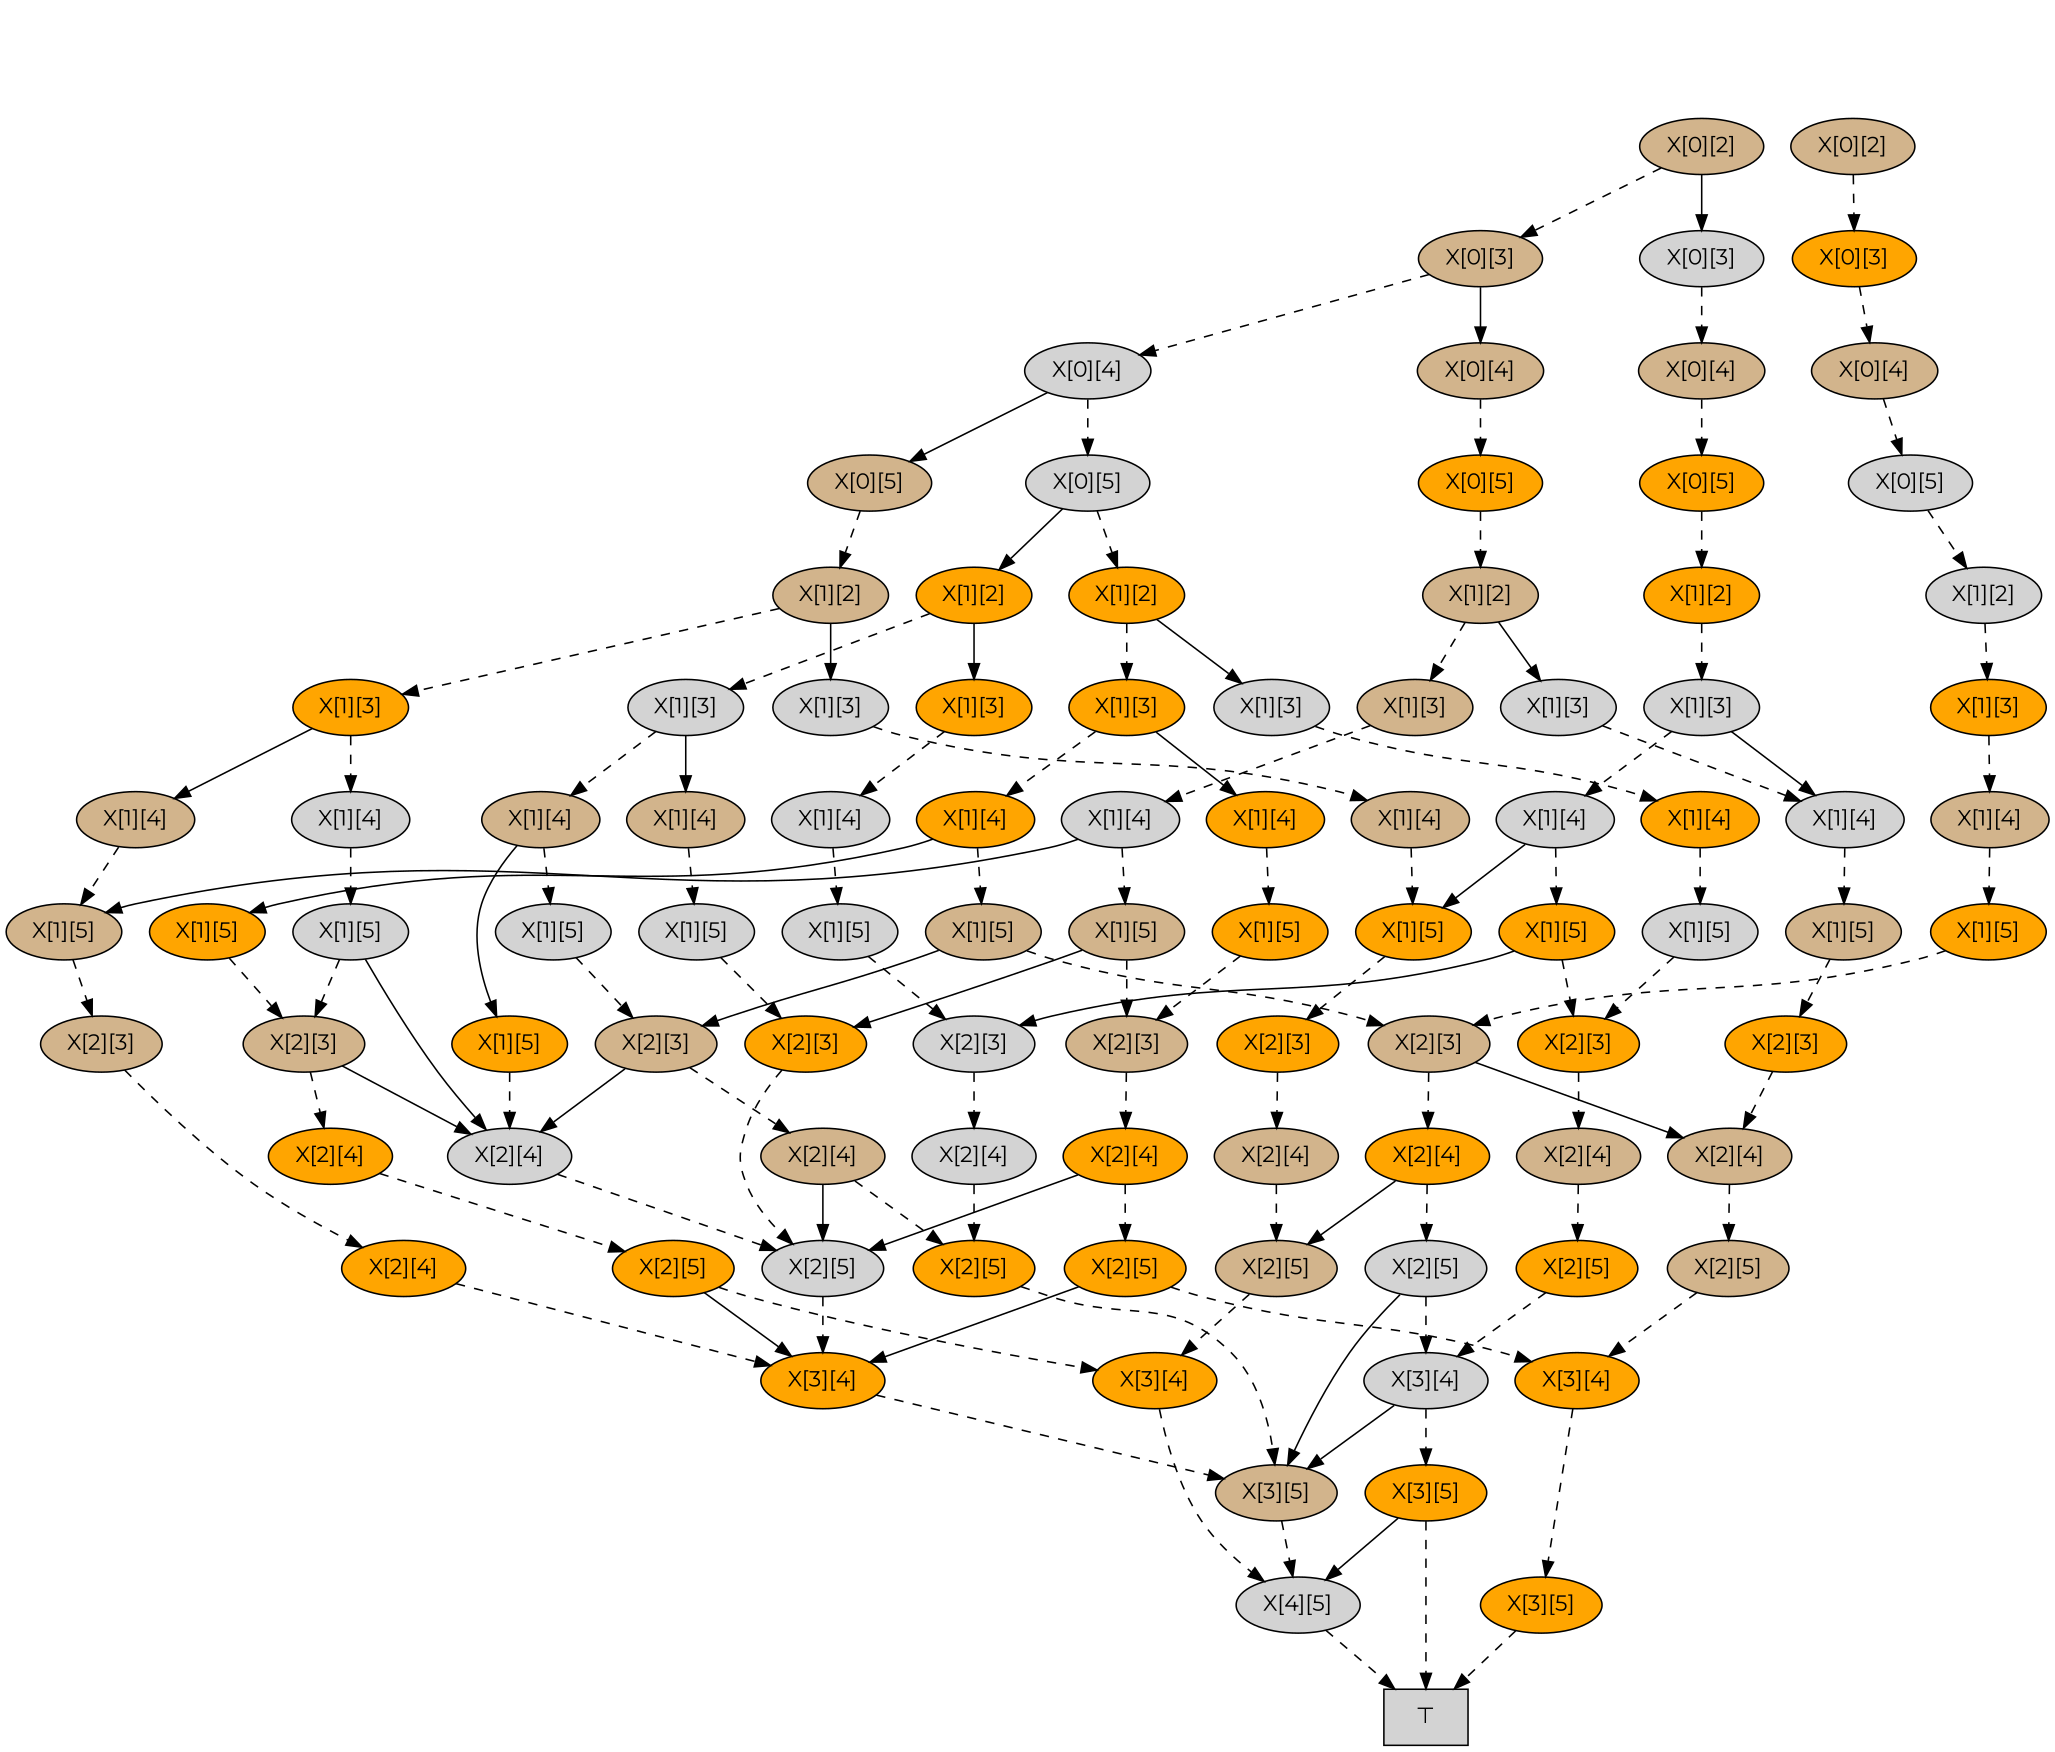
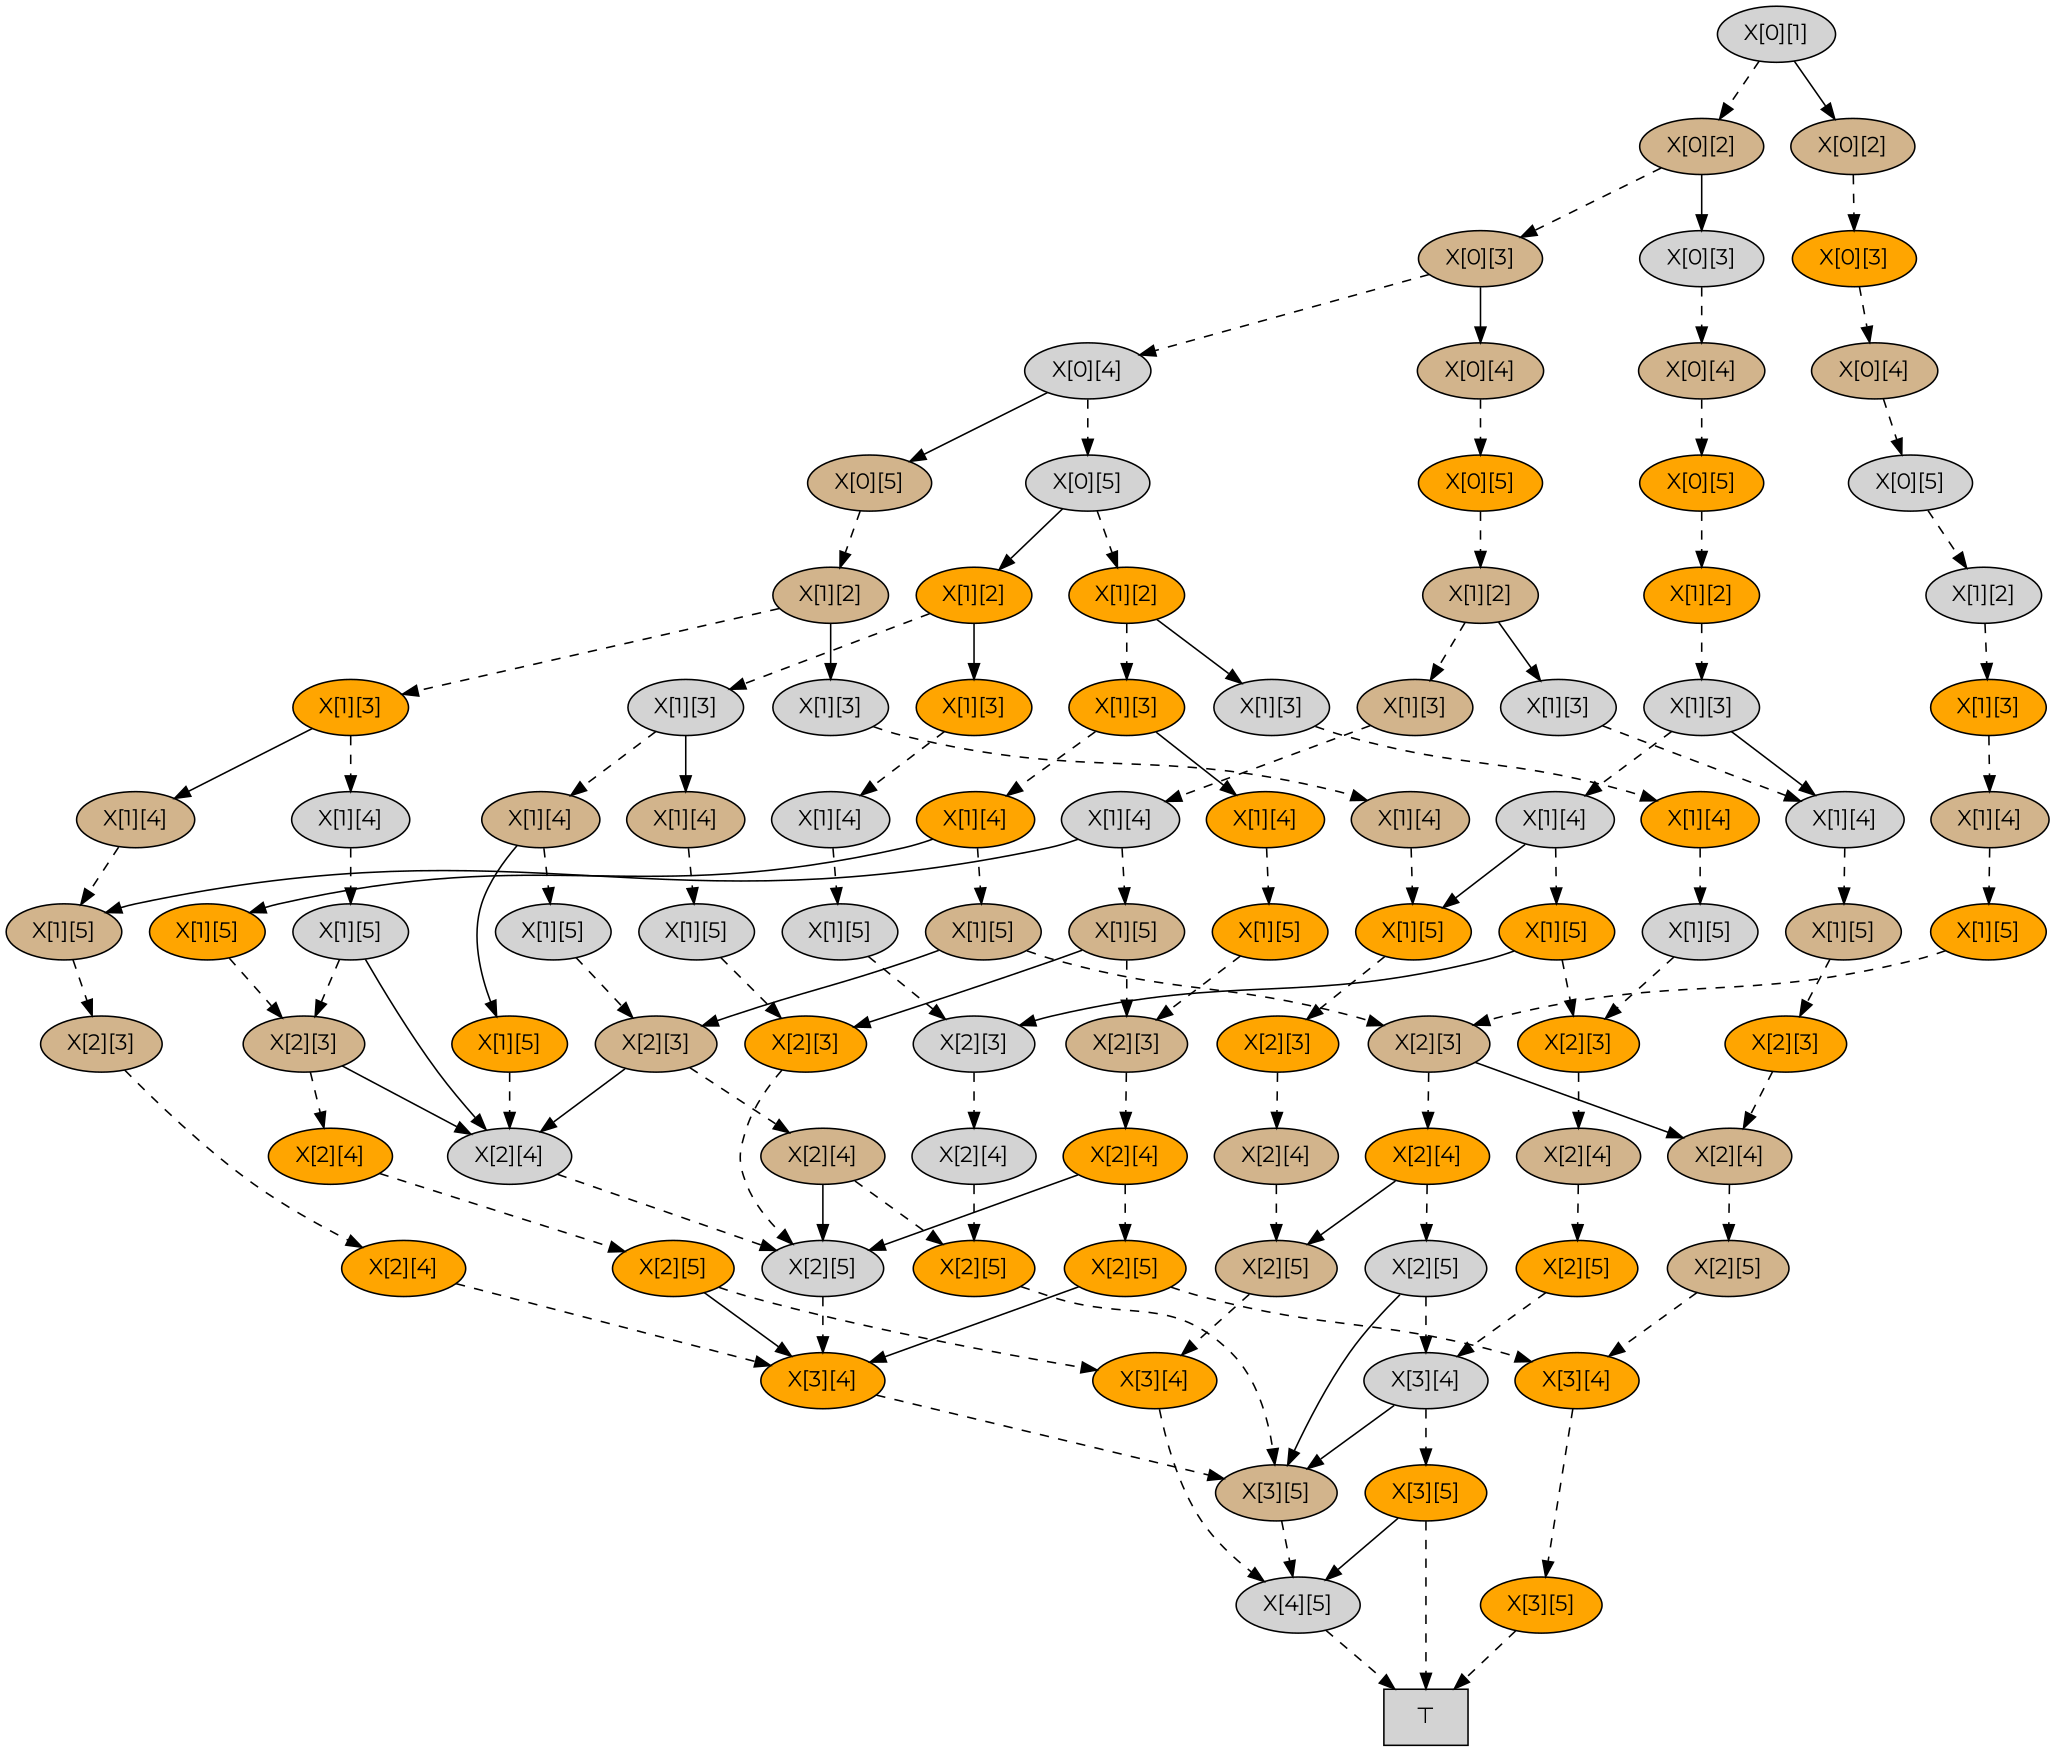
  digraph {
    fontname=Montserrat
    node [style=filled fillcolor=orange fontname=Montserrat]
    edge [style=dashed fontname=Montserrat]
+   n1 [label="X[0][1]" fillcolor=lightgrey]
    n2 [label="X[0][2]" fillcolor=tan]
    n3 [label="X[0][2]" fillcolor=tan]
    n4 [label="X[0][3]"]
    n5 [label="X[0][3]" fillcolor=tan]
    n6 [label="X[0][3]" fillcolor=lightgrey]
    n7 [label="X[0][4]" fillcolor=tan]
    n8 [label="X[0][4]" fillcolor=lightgrey]
    n9 [label="X[0][4]" fillcolor=tan]
    n10 [label="X[0][4]" fillcolor=tan]
    n11 [label="X[0][5]"]
    n12 [label="X[0][5]" fillcolor=tan]
    n13 [label="X[0][5]" fillcolor=lightgrey]
    n14 [label="X[0][5]" fillcolor=lightgrey]
    n15 [label="X[0][5]"]
    n16 [label="X[1][2]" fillcolor=tan]
    n17 [label="X[1][2]" fillcolor=lightgrey]
    n18 [label="X[1][2]"]
    n19 [label="X[1][2]" fillcolor=tan]
    n20 [label="X[1][2]"]
    n21 [label="X[1][2]"]
    n22 [label="X[1][3]" fillcolor=lightgrey]
    n23 [label="X[1][3]" fillcolor=tan]
    n24 [label="X[1][3]" fillcolor=lightgrey]
    n25 [label="X[1][3]"]
    n26 [label="X[1][3]"]
    n27 [label="X[1][3]" fillcolor=lightgrey]
    n28 [label="X[1][3]"]
    n29 [label="X[1][3]" fillcolor=lightgrey]
    n30 [label="X[1][3]" fillcolor=lightgrey]
    n31 [label="X[1][3]"]
    n32 [label="X[1][4]" fillcolor=tan]
    n33 [label="X[1][4]" fillcolor=lightgrey]
    n34 [label="X[1][4]" fillcolor=lightgrey]
    n35 [label="X[1][4]" fillcolor=tan]
    n36 [label="X[1][4]" fillcolor=tan]
    n37 [label="X[1][4]" fillcolor=lightgrey]
    n38 [label="X[1][4]" fillcolor=lightgrey]
    n39 [label="X[1][4]" fillcolor=tan]
    n40 [label="X[1][4]" fillcolor=tan]
    n41 [label="X[1][4]"]
    n42 [label="X[1][4]"]
    n43 [label="X[1][4]"]
    n44 [label="X[1][4]" fillcolor=lightgrey]
    n45 [label="X[1][5]" fillcolor=tan]
    n46 [label="X[1][5]" fillcolor=lightgrey]
    n47 [label="X[1][5]"]
    n48 [label="X[1][5]"]
    n49 [label="X[1][5]" fillcolor=tan]
    n50 [label="X[1][5]"]
    n51 [label="X[1][5]" fillcolor=tan]
    n52 [label="X[1][5]"]
    n53 [label="X[1][5]"]
    n54 [label="X[1][5]" fillcolor=lightgrey]
    n55 [label="X[1][5]" fillcolor=tan]
    n56 [label="X[1][5]" fillcolor=lightgrey]
    n57 [label="X[1][5]"]
    n58 [label="X[1][5]" fillcolor=lightgrey]
    n59 [label="X[1][5]" fillcolor=lightgrey]
    n60 [label="X[2][3]"]
    n61 [label="X[2][3]"]
    n62 [label="X[2][3]" fillcolor=tan]
    n63 [label="X[2][3]" fillcolor=tan]
    n64 [label="X[2][4]" fillcolor=lightgrey]
    n65 [label="X[2][3]" fillcolor=lightgrey]
    n66 [label="X[2][3]"]
    n67 [label="X[2][3]" fillcolor=tan]
    n68 [label="X[2][3]" fillcolor=tan]
    n69 [label="X[2][3]" fillcolor=tan]
    n70 [label="X[2][3]"]
    n71 [label="X[2][4]"]
    n72 [label="X[2][4]" fillcolor=tan]
    n73 [label="X[2][5]" fillcolor=lightgrey]
    n74 [label="X[2][4]"]
    n75 [label="X[2][4]" fillcolor=lightgrey]
    n76 [label="X[2][4]" fillcolor=tan]
    n77 [label="X[2][4]" fillcolor=tan]
    n78 [label="X[2][4]"]
    n79 [label="X[2][4]" fillcolor=tan]
    n80 [label="X[2][4]"]
    n81 [label="X[3][4]"]
    n82 [label="X[2][5]" fillcolor=tan]
    n83 [label="X[2][5]"]
    n84 [label="X[2][5]" fillcolor=tan]
    n85 [label="X[2][5]" fillcolor=lightgrey]
    n86 [label="X[2][5]"]
    n87 [label="X[2][5]"]
    n88 [label="X[2][5]"]
    n89 [label="X[3][4]"]
    n90 [label="X[3][4]" fillcolor=lightgrey]
    n91 [label="X[3][4]"]
    n92 [label="X[3][5]" fillcolor=tan]
    n93 [label="X[4][5]" fillcolor=lightgrey]
    n94 [label="X[3][5]"]
    n95 [label="X[3][5]"]
    n96 [label="⊤" shape=box fillcolor=lightgrey]
+   n1 -> n2 [style=solid]
+   n1 -> n3
    n2 -> n4
    n3 -> n5
    n3 -> n6 [style=solid]
    n4 -> n9
    n5 -> n7 [style=solid]
    n5 -> n8
    n6 -> n10
    n7 -> n11
    n8 -> n12 [style=solid]
    n8 -> n13
    n9 -> n14
    n10 -> n15
    n11 -> n16
    n12 -> n19
    n13 -> n20
    n13 -> n21 [style=solid]
    n14 -> n17
    n15 -> n18
    n16 -> n22 [style=solid]
    n16 -> n23
    n17 -> n26
    n18 -> n27
    n19 -> n30 [style=solid]
    n19 -> n31
    n20 -> n24 [style=solid]
    n20 -> n25
    n21 -> n28 [style=solid]
    n21 -> n29
    n22 -> n33
    n23 -> n44
    n24 -> n41
    n25 -> n42
    n25 -> n43 [style=solid]
    n26 -> n32
    n27 -> n33 [style=solid]
    n27 -> n34
    n28 -> n38
    n29 -> n39
    n29 -> n40 [style=solid]
    n30 -> n35
    n31 -> n36 [style=solid]
    n31 -> n37
    n32 -> n57
    n33 -> n51
    n34 -> n52 [style=solid]
    n34 -> n53
    n35 -> n52
    n36 -> n45
    n37 -> n54
    n38 -> n59
    n39 -> n46
    n39 -> n47 [style=solid]
    n40 -> n58
    n41 -> n56
    n42 -> n48 [style=solid]
    n42 -> n49
    n43 -> n50
    n44 -> n45 [style=solid]
    n44 -> n55
    n45 -> n62
    n46 -> n67
    n47 -> n64
    n48 -> n63
    n49 -> n67 [style=solid]
    n49 -> n69
    n50 -> n68
    n51 -> n70
    n52 -> n60
    n53 -> n65 [style=solid]
    n53 -> n66
    n54 -> n63
    n54 -> n64 [style=solid]
    n55 -> n61 [style=solid]
    n55 -> n68
    n56 -> n66
    n57 -> n69
    n58 -> n61
    n59 -> n65
    n60 -> n72
    n61 -> n73
    n62 -> n74
    n63 -> n64 [style=solid]
    n63 -> n71
    n64 -> n73
    n65 -> n75
    n66 -> n77
    n67 -> n64 [style=solid]
    n67 -> n79
    n68 -> n78
    n69 -> n76 [style=solid]
    n69 -> n80
    n70 -> n76
    n71 -> n86
    n72 -> n84
    n73 -> n81
    n74 -> n81
    n75 -> n88
    n76 -> n82
    n77 -> n83
    n78 -> n73 [style=solid]
    n78 -> n87
    n79 -> n73 [style=solid]
    n79 -> n88
    n80 -> n84 [style=solid]
    n80 -> n85
    n81 -> n92
    n82 -> n91
    n83 -> n90
    n84 -> n89
    n85 -> n90
    n85 -> n92 [style=solid]
    n86 -> n81 [style=solid]
    n86 -> n89
    n87 -> n81 [style=solid]
    n87 -> n91
    n88 -> n92
    n89 -> n93
    n90 -> n92 [style=solid]
    n90 -> n95
    n91 -> n94
    n92 -> n93
    n93 -> n96
    n94 -> n96
    n95 -> n93 [style=solid]
    n95 -> n96
  }
